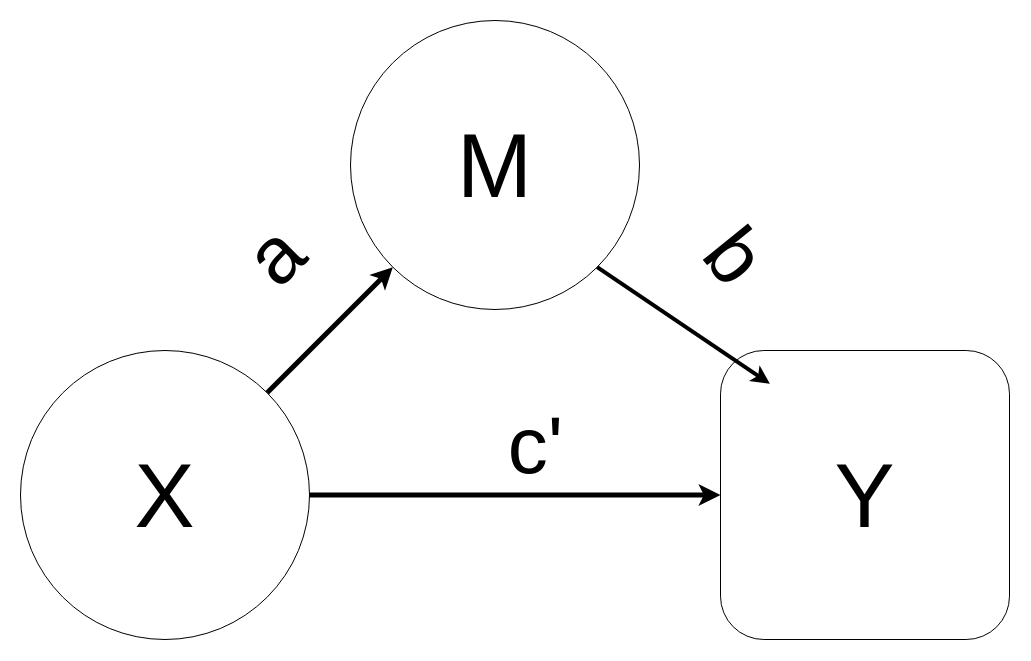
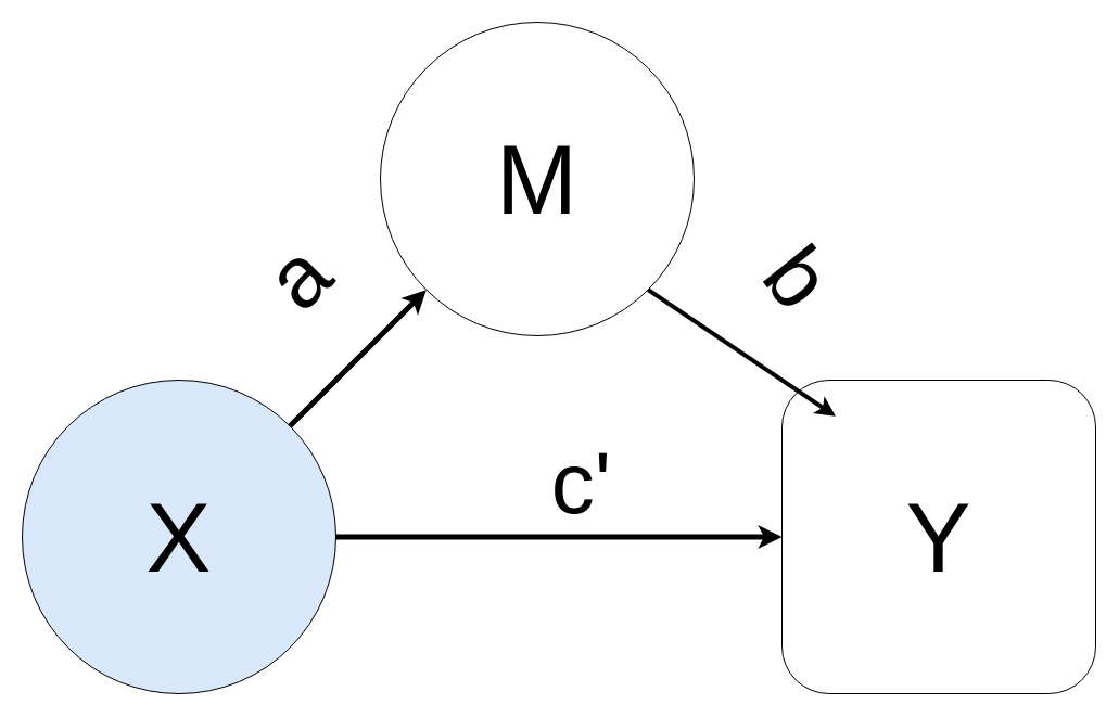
  <mxCell id="0" />
  <mxCell id="1" parent="0" />
  <mxCell id="2" value="&lt;font style=&quot;font-size: 90px;&quot;&gt;M&lt;/font&gt;" style="ellipse;whiteSpace=wrap;html=1;aspect=fixed;" vertex="1" parent="1"><mxGeometry x="350" y="20" width="289" height="289" as="geometry" /></mxCell>
- <mxCell id="3" value="&lt;font style=&quot;font-size: 90px;&quot;&gt;X&lt;/font&gt;" style="ellipse;whiteSpace=wrap;html=1;aspect=fixed;" vertex="1" parent="1"><mxGeometry x="20" y="350" width="289" height="289" as="geometry" /></mxCell>
+ <mxCell id="3" value="&lt;font style=&quot;font-size: 90px;&quot;&gt;X&lt;/font&gt;" style="ellipse;whiteSpace=wrap;html=1;aspect=fixed;fillColor=#dae8fc;" vertex="1" parent="1"><mxGeometry x="20" y="350" width="289" height="289" as="geometry" /></mxCell>
  <mxCell id="4" value="&lt;font style=&quot;font-size: 90px;&quot;&gt;Y&lt;/font&gt;" style="whiteSpace=wrap;html=1;aspect=fixed;rounded=1;" vertex="1" parent="1"><mxGeometry x="720" y="350" width="289" height="289" as="geometry" /></mxCell>
  <mxCell id="5" value="" style="endArrow=classic;html=1;rounded=0;entryX=0;entryY=1;entryDx=0;entryDy=0;strokeWidth=5;" edge="1" parent="1" source="3" target="2"><mxGeometry width="50" height="50" relative="1" as="geometry"><mxPoint x="500" y="380" as="sourcePoint" /><mxPoint x="550" y="330" as="targetPoint" /></mxGeometry></mxCell>
  <mxCell id="6" value="" style="endArrow=classic;html=1;rounded=0;entryX=0.171;entryY=0.115;entryDx=0;entryDy=0;exitX=1;exitY=1;exitDx=0;exitDy=0;strokeWidth=4;entryPerimeter=0;" edge="1" parent="1" source="2" target="4"><mxGeometry width="50" height="50" relative="1" as="geometry"><mxPoint x="500" y="380" as="sourcePoint" /><mxPoint x="550" y="330" as="targetPoint" /></mxGeometry></mxCell>
  <mxCell id="7" value="" style="endArrow=classic;html=1;rounded=0;exitX=1;exitY=0.5;exitDx=0;exitDy=0;entryX=0;entryY=0.5;entryDx=0;entryDy=0;strokeWidth=5;" edge="1" parent="1" source="3" target="4"><mxGeometry width="50" height="50" relative="1" as="geometry"><mxPoint x="500" y="380" as="sourcePoint" /><mxPoint x="550" y="330" as="targetPoint" /></mxGeometry></mxCell>
  <mxCell id="8" value="&lt;font style=&quot;font-size: 80px;&quot;&gt;a&lt;/font&gt;" style="text;html=1;align=center;verticalAlign=middle;resizable=0;points=[];autosize=1;strokeColor=none;fillColor=none;rotation=-45;" vertex="1" parent="1"><mxGeometry x="239" y="200" width="70" height="110" as="geometry" /></mxCell>
  <mxCell id="9" value="&lt;font style=&quot;font-size: 80px;&quot;&gt;b&lt;/font&gt;" style="text;html=1;align=center;verticalAlign=middle;resizable=0;points=[];autosize=1;strokeColor=none;fillColor=none;rotation=51;" vertex="1" parent="1"><mxGeometry x="700" y="200" width="70" height="110" as="geometry" /></mxCell>
  <mxCell id="10" value="&lt;font style=&quot;font-size: 80px;&quot;&gt;c'&lt;/font&gt;" style="text;html=1;align=center;verticalAlign=middle;resizable=0;points=[];autosize=1;strokeColor=none;fillColor=none;rotation=0;" vertex="1" parent="1"><mxGeometry x="495" y="390" width="80" height="110" as="geometry" /></mxCell>
